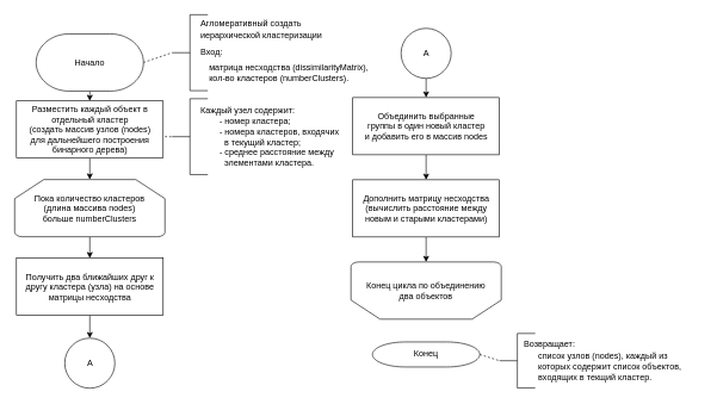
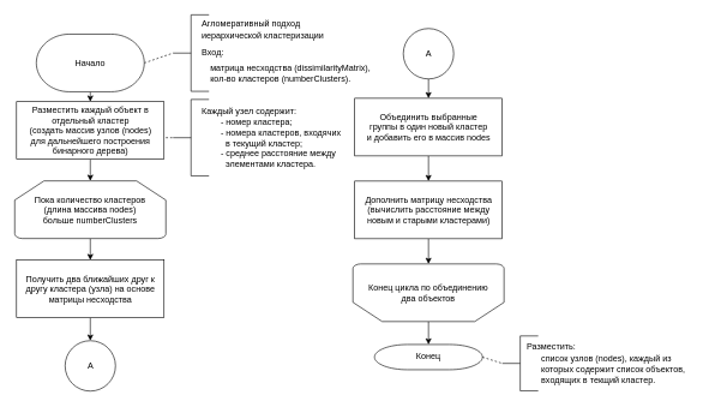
  <mxCell id="0" />
  <mxCell id="1" parent="0" />
  <mxCell id="2" style="edgeStyle=none;html=1;entryX=0;entryY=0.5;entryDx=0;entryDy=0;entryPerimeter=0;fontSize=12;endArrow=none;endFill=0;dashed=1;exitX=1;exitY=0.5;exitDx=0;exitDy=0;exitPerimeter=0;" parent="1" source="4" target="5" edge="1"><mxGeometry relative="1" as="geometry"><mxPoint x="230" y="73.62" as="sourcePoint" /></mxGeometry></mxCell>
  <mxCell id="3" style="edgeStyle=none;html=1;exitX=0.5;exitY=1;exitDx=0;exitDy=0;exitPerimeter=0;" parent="1" source="4" target="10" edge="1"><mxGeometry relative="1" as="geometry" /></mxCell>
  <mxCell id="4" value="Начало" style="strokeWidth=1;html=1;shape=mxgraph.flowchart.terminator;whiteSpace=wrap;strokeColor=default;gradientColor=none;" parent="1" vertex="1"><mxGeometry x="50" y="46.87" width="150" height="80" as="geometry" /></mxCell>
  <mxCell id="5" value="" style="strokeWidth=1;html=1;shape=mxgraph.flowchart.annotation_2;align=left;labelPosition=right;pointerEvents=1;strokeColor=default;fontSize=13;gradientColor=none;" parent="1" vertex="1"><mxGeometry x="240" y="20" width="50" height="106.25" as="geometry" /></mxCell>
- <mxCell id="6" value="&lt;span style=&quot;font-size: 12px;&quot;&gt;Агломеративный создать &lt;br&gt;иерархической кластеризации&lt;/span&gt;" style="text;html=1;align=left;verticalAlign=middle;resizable=0;points=[];autosize=1;strokeColor=none;fillColor=none;fontSize=13;strokeWidth=1;" parent="1" vertex="1"><mxGeometry x="277.5" y="20" width="200" height="40" as="geometry" /></mxCell>
+ <mxCell id="6" value="&lt;span style=&quot;font-size: 12px;&quot;&gt;Агломеративный подход &lt;br&gt;иерархической кластеризации&lt;/span&gt;" style="text;html=1;align=left;verticalAlign=middle;resizable=0;points=[];autosize=1;strokeColor=none;fillColor=none;fontSize=13;strokeWidth=1;" parent="1" vertex="1"><mxGeometry x="277.5" y="20" width="200" height="40" as="geometry" /></mxCell>
  <mxCell id="7" value="Вход:" style="text;html=1;align=center;verticalAlign=middle;resizable=0;points=[];autosize=1;strokeColor=none;fillColor=none;fontSize=12;" parent="1" vertex="1"><mxGeometry x="270" y="58.12" width="50" height="30" as="geometry" /></mxCell>
  <mxCell id="8" value="матрица несходства (&lt;span style=&quot;text-align: center;&quot;&gt;dissimilarityMatrix&lt;/span&gt;),&lt;br&gt;кол-во кластеров (numberClusters)." style="text;html=1;align=left;verticalAlign=middle;resizable=0;points=[];autosize=1;strokeColor=none;fillColor=none;fontSize=12;" parent="1" vertex="1"><mxGeometry x="290" y="80.62" width="250" height="40" as="geometry" /></mxCell>
  <mxCell id="9" style="edgeStyle=none;html=1;exitX=0.5;exitY=1;exitDx=0;exitDy=0;entryX=0.5;entryY=0;entryDx=0;entryDy=0;entryPerimeter=0;" parent="1" source="10" target="20" edge="1"><mxGeometry relative="1" as="geometry" /></mxCell>
  <mxCell id="10" value="Разместить каждый объект в отдельный кластер&lt;br&gt;(создать массив узлов (nodes) &lt;br&gt;для дальнейшего построения бинарного дерева)" style="rounded=0;whiteSpace=wrap;html=1;strokeColor=default;strokeWidth=1;fontSize=12;gradientColor=none;" parent="1" vertex="1"><mxGeometry x="22.5" y="140.62" width="205" height="80" as="geometry" /></mxCell>
  <mxCell id="11" value="Конец" style="strokeWidth=1;html=1;shape=mxgraph.flowchart.terminator;whiteSpace=wrap;strokeColor=default;gradientColor=none;" parent="1" vertex="1"><mxGeometry x="520" y="477.81" width="150" height="35" as="geometry" /></mxCell>
  <mxCell id="12" style="edgeStyle=none;html=1;entryX=0;entryY=0.5;entryDx=0;entryDy=0;entryPerimeter=0;fontSize=12;endArrow=none;endFill=0;dashed=1;exitX=1;exitY=0.5;exitDx=0;exitDy=0;exitPerimeter=0;" parent="1" source="11" target="13" edge="1"><mxGeometry relative="1" as="geometry"><mxPoint x="670" y="502.18" as="sourcePoint" /></mxGeometry></mxCell>
  <mxCell id="13" value="" style="strokeWidth=1;html=1;shape=mxgraph.flowchart.annotation_2;align=left;labelPosition=right;pointerEvents=1;strokeColor=default;fontSize=13;gradientColor=none;" parent="1" vertex="1"><mxGeometry x="697.5" y="465.93" width="50" height="76.25" as="geometry" /></mxCell>
- <mxCell id="14" value="Возвращает:" style="text;html=1;align=left;verticalAlign=middle;resizable=0;points=[];autosize=1;strokeColor=none;fillColor=none;fontSize=12;" parent="1" vertex="1"><mxGeometry x="730" y="465.93" width="100" height="30" as="geometry" /></mxCell>
+ <mxCell id="14" value="Разместить:" style="text;html=1;align=left;verticalAlign=middle;resizable=0;points=[];autosize=1;strokeColor=none;fillColor=none;fontSize=12;" parent="1" vertex="1"><mxGeometry x="730" y="465.93" width="100" height="30" as="geometry" /></mxCell>
  <mxCell id="15" value="список узлов (&lt;span style=&quot;text-align: center;&quot;&gt;nodes&lt;/span&gt;), каждый из &lt;br&gt;которых содержит список объектов, &lt;br&gt;входящих в текщий кластер." style="text;html=1;align=left;verticalAlign=middle;resizable=0;points=[];autosize=1;strokeColor=none;fillColor=none;fontSize=12;" parent="1" vertex="1"><mxGeometry x="750" y="482.18" width="230" height="60" as="geometry" /></mxCell>
  <mxCell id="16" style="edgeStyle=none;html=1;entryX=0;entryY=0.5;entryDx=0;entryDy=0;entryPerimeter=0;fontSize=12;endArrow=none;endFill=0;dashed=1;" parent="1" target="17" edge="1"><mxGeometry relative="1" as="geometry"><mxPoint x="230" y="190.62" as="sourcePoint" /></mxGeometry></mxCell>
  <mxCell id="17" value="" style="strokeWidth=1;html=1;shape=mxgraph.flowchart.annotation_2;align=left;labelPosition=right;pointerEvents=1;strokeColor=default;fontSize=13;gradientColor=none;" parent="1" vertex="1"><mxGeometry x="240" y="137.5" width="50" height="106.25" as="geometry" /></mxCell>
  <mxCell id="18" value="Каждый узел содержит:&lt;br&gt;&lt;span style=&quot;white-space: pre;&quot;&gt;&#09;&lt;/span&gt;- номер кластера;&lt;br&gt;&lt;span style=&quot;white-space: pre;&quot;&gt;&#09;&lt;/span&gt;- номера кластеров, входячих &lt;br&gt;&lt;span style=&quot;white-space: pre;&quot;&gt;&#09;&lt;/span&gt;&amp;nbsp; в текущий кластер;&lt;br&gt;&lt;span style=&quot;white-space: pre;&quot;&gt;&#09;&lt;/span&gt;- среднее расстояние между&lt;br&gt;&lt;span style=&quot;white-space: pre;&quot;&gt;&#09;&lt;/span&gt;&amp;nbsp; элементами кластера." style="text;html=1;align=left;verticalAlign=middle;resizable=0;points=[];autosize=1;strokeColor=none;fillColor=none;fontSize=12;" parent="1" vertex="1"><mxGeometry x="277.5" y="140.62" width="220" height="100" as="geometry" /></mxCell>
  <mxCell id="19" style="edgeStyle=none;html=1;exitX=0.5;exitY=1;exitDx=0;exitDy=0;exitPerimeter=0;entryX=0.5;entryY=0;entryDx=0;entryDy=0;" parent="1" source="20" target="22" edge="1"><mxGeometry relative="1" as="geometry" /></mxCell>
  <mxCell id="20" value="Пока количество кластеров &lt;br&gt;(длина массива nodes) больше&amp;nbsp;&lt;span style=&quot;text-align: left;&quot;&gt;numberClusters&lt;/span&gt;" style="strokeWidth=1;html=1;shape=mxgraph.flowchart.loop_limit;whiteSpace=wrap;" parent="1" vertex="1"><mxGeometry x="20" y="250.62" width="210" height="80" as="geometry" /></mxCell>
  <mxCell id="21" style="edgeStyle=orthogonalEdgeStyle;rounded=0;orthogonalLoop=1;jettySize=auto;html=1;exitX=0.5;exitY=1;exitDx=0;exitDy=0;entryX=0.5;entryY=0;entryDx=0;entryDy=0;" parent="1" source="22" target="29" edge="1"><mxGeometry relative="1" as="geometry" /></mxCell>
  <mxCell id="22" value="Получить два ближайших друг к другу кластера (узла) на основе матрицы несходства" style="rounded=0;whiteSpace=wrap;html=1;strokeColor=default;strokeWidth=1;fontSize=12;gradientColor=none;" parent="1" vertex="1"><mxGeometry x="22.5" y="360.62" width="205" height="80" as="geometry" /></mxCell>
  <mxCell id="23" style="edgeStyle=none;html=1;exitX=0.5;exitY=1;exitDx=0;exitDy=0;" parent="1" source="24" target="26" edge="1"><mxGeometry relative="1" as="geometry" /></mxCell>
  <mxCell id="24" value="Объединить выбранные &lt;br&gt;группы в один новый кластер &lt;br&gt;и добавить его в массив nodes" style="rounded=0;whiteSpace=wrap;html=1;strokeColor=default;strokeWidth=1;fontSize=12;gradientColor=none;" parent="1" vertex="1"><mxGeometry x="492.5" y="135.93" width="205" height="80" as="geometry" /></mxCell>
  <mxCell id="25" style="edgeStyle=none;html=1;exitX=0.5;exitY=1;exitDx=0;exitDy=0;" parent="1" source="26" target="28" edge="1"><mxGeometry relative="1" as="geometry" /></mxCell>
  <mxCell id="26" value="Дополнить матрицу несходства &lt;br&gt;(вычислить расстояние между новым и старыми кластерами)" style="rounded=0;whiteSpace=wrap;html=1;strokeColor=default;strokeWidth=1;fontSize=12;gradientColor=none;" parent="1" vertex="1"><mxGeometry x="492.5" y="250.93" width="205" height="80" as="geometry" /></mxCell>
+ <mxCell id="27" style="edgeStyle=none;html=1;exitX=0.5;exitY=0;exitDx=0;exitDy=0;exitPerimeter=0;entryX=0.5;entryY=0;entryDx=0;entryDy=0;entryPerimeter=0;" parent="1" source="28" target="11" edge="1"><mxGeometry relative="1" as="geometry"><mxPoint x="595" y="455.93" as="sourcePoint" /></mxGeometry></mxCell>
  <mxCell id="28" value="Конец цикла по объединению &lt;br&gt;два объектов" style="strokeWidth=1;html=1;shape=mxgraph.flowchart.loop_limit;whiteSpace=wrap;direction=west;" parent="1" vertex="1"><mxGeometry x="490" y="365.93" width="210" height="80" as="geometry" /></mxCell>
  <mxCell id="29" value="" style="ellipse;whiteSpace=wrap;html=1;aspect=fixed;" parent="1" vertex="1"><mxGeometry x="90" y="472.5" width="70" height="70" as="geometry" /></mxCell>
  <mxCell id="30" value="А" style="text;html=1;align=center;verticalAlign=middle;resizable=0;points=[];autosize=1;strokeColor=none;fillColor=none;" parent="1" vertex="1"><mxGeometry x="110" y="492.5" width="30" height="30" as="geometry" /></mxCell>
  <mxCell id="31" style="edgeStyle=orthogonalEdgeStyle;rounded=0;orthogonalLoop=1;jettySize=auto;html=1;exitX=0.5;exitY=1;exitDx=0;exitDy=0;entryX=0.5;entryY=0;entryDx=0;entryDy=0;" parent="1" source="32" target="24" edge="1"><mxGeometry relative="1" as="geometry" /></mxCell>
  <mxCell id="32" value="" style="ellipse;whiteSpace=wrap;html=1;aspect=fixed;" parent="1" vertex="1"><mxGeometry x="560" y="39.05" width="70" height="70" as="geometry" /></mxCell>
  <mxCell id="33" value="А" style="text;html=1;align=center;verticalAlign=middle;resizable=0;points=[];autosize=1;strokeColor=none;fillColor=none;" parent="1" vertex="1"><mxGeometry x="580" y="59.05" width="30" height="30" as="geometry" /></mxCell>
